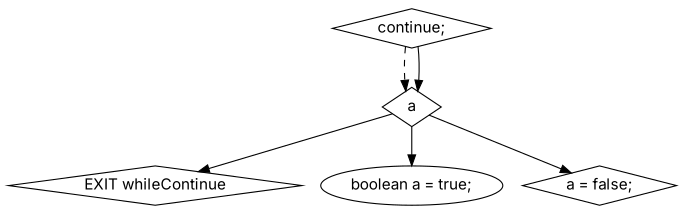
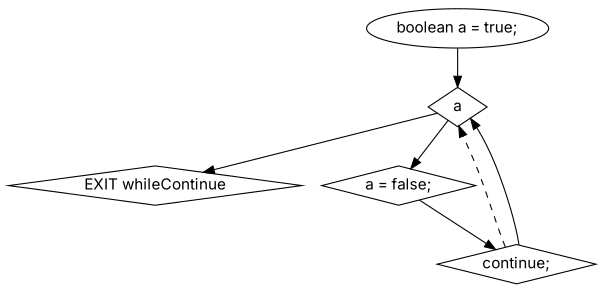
  digraph {
    fontname=Inter
    node [fontname=Inter shape=diamond]
    edge [fontname=Inter]
    n1 [label="EXIT whileContinue"]
    n2 [label="boolean a = true;" shape=""]
    n3 [label=a]
    n4 [label="a = false;"]
    n5 [label="continue;"]
-   n3 -> n2
+   n2 -> n3
    n3 -> n1
    n3 -> n4
+   n4 -> n5
    n5 -> n3 [style=dashed]
    n5 -> n3
  }
